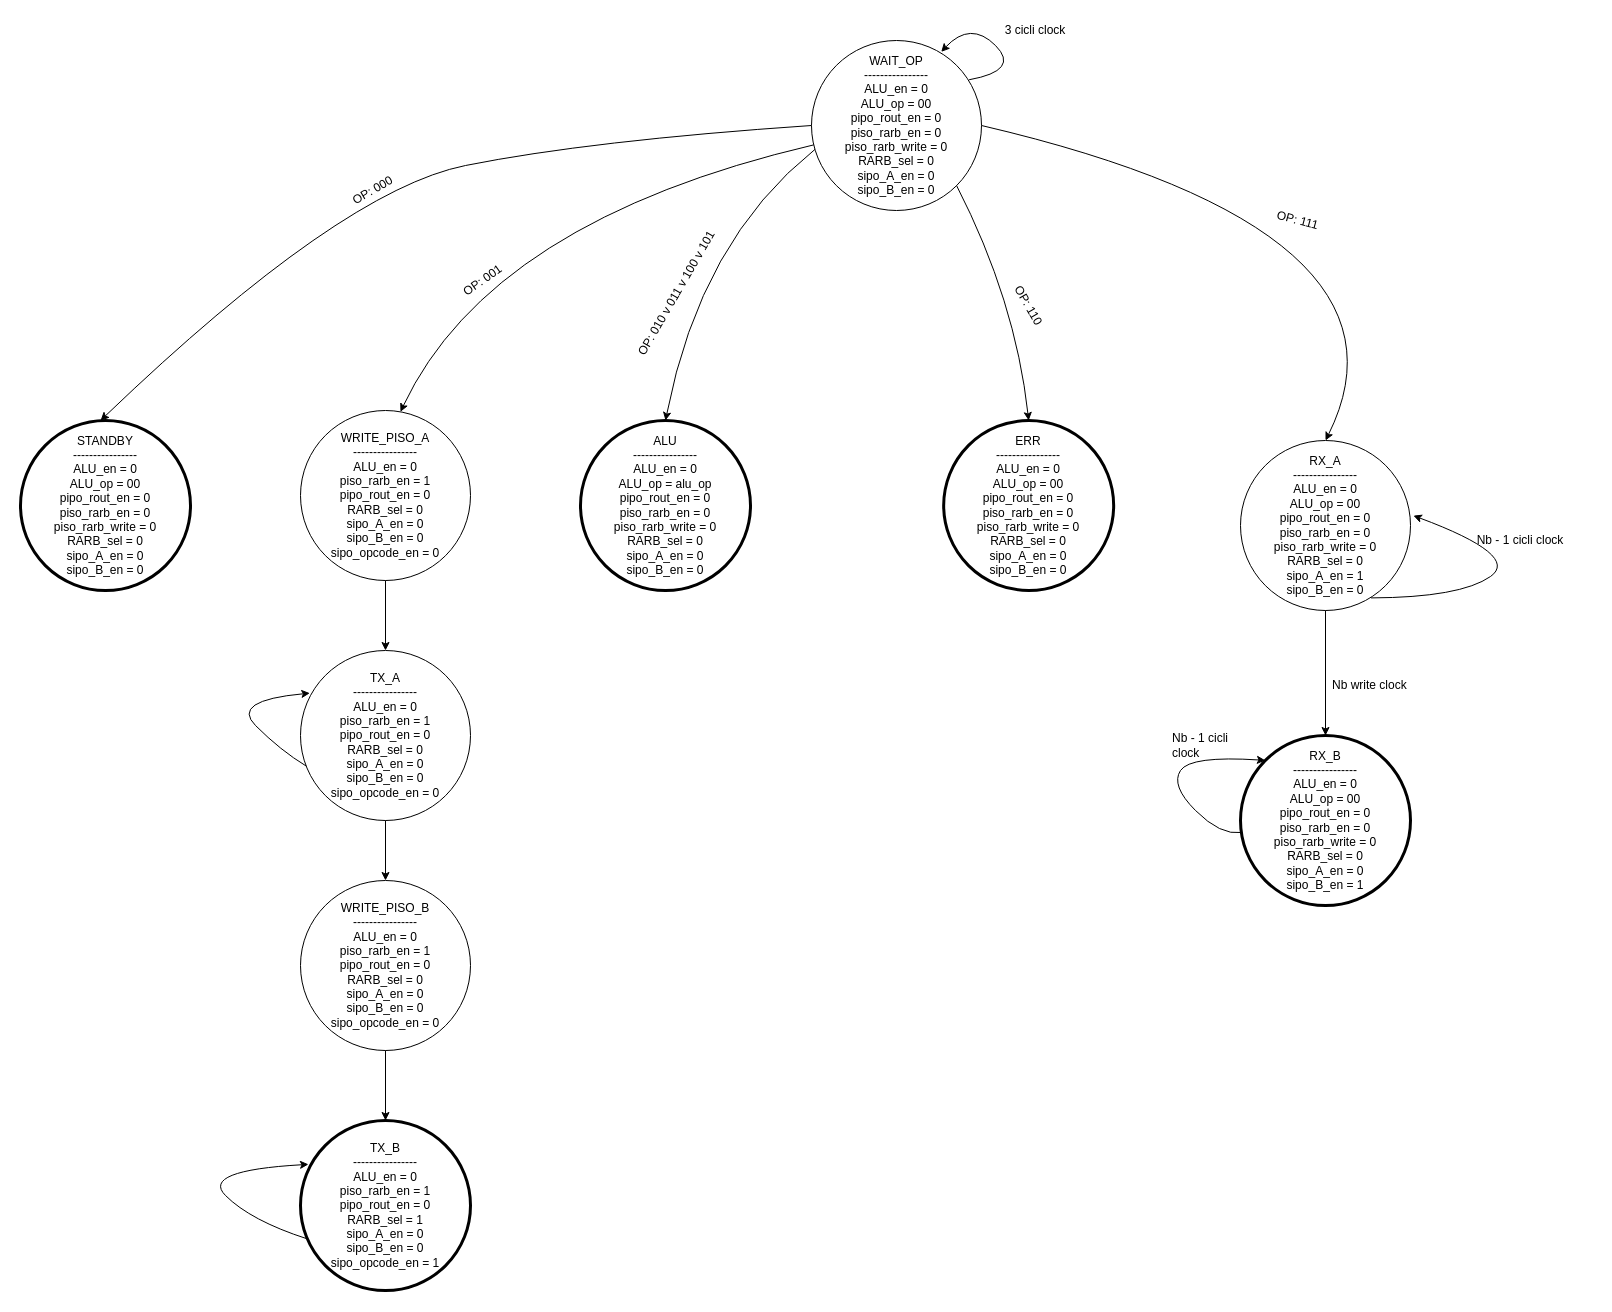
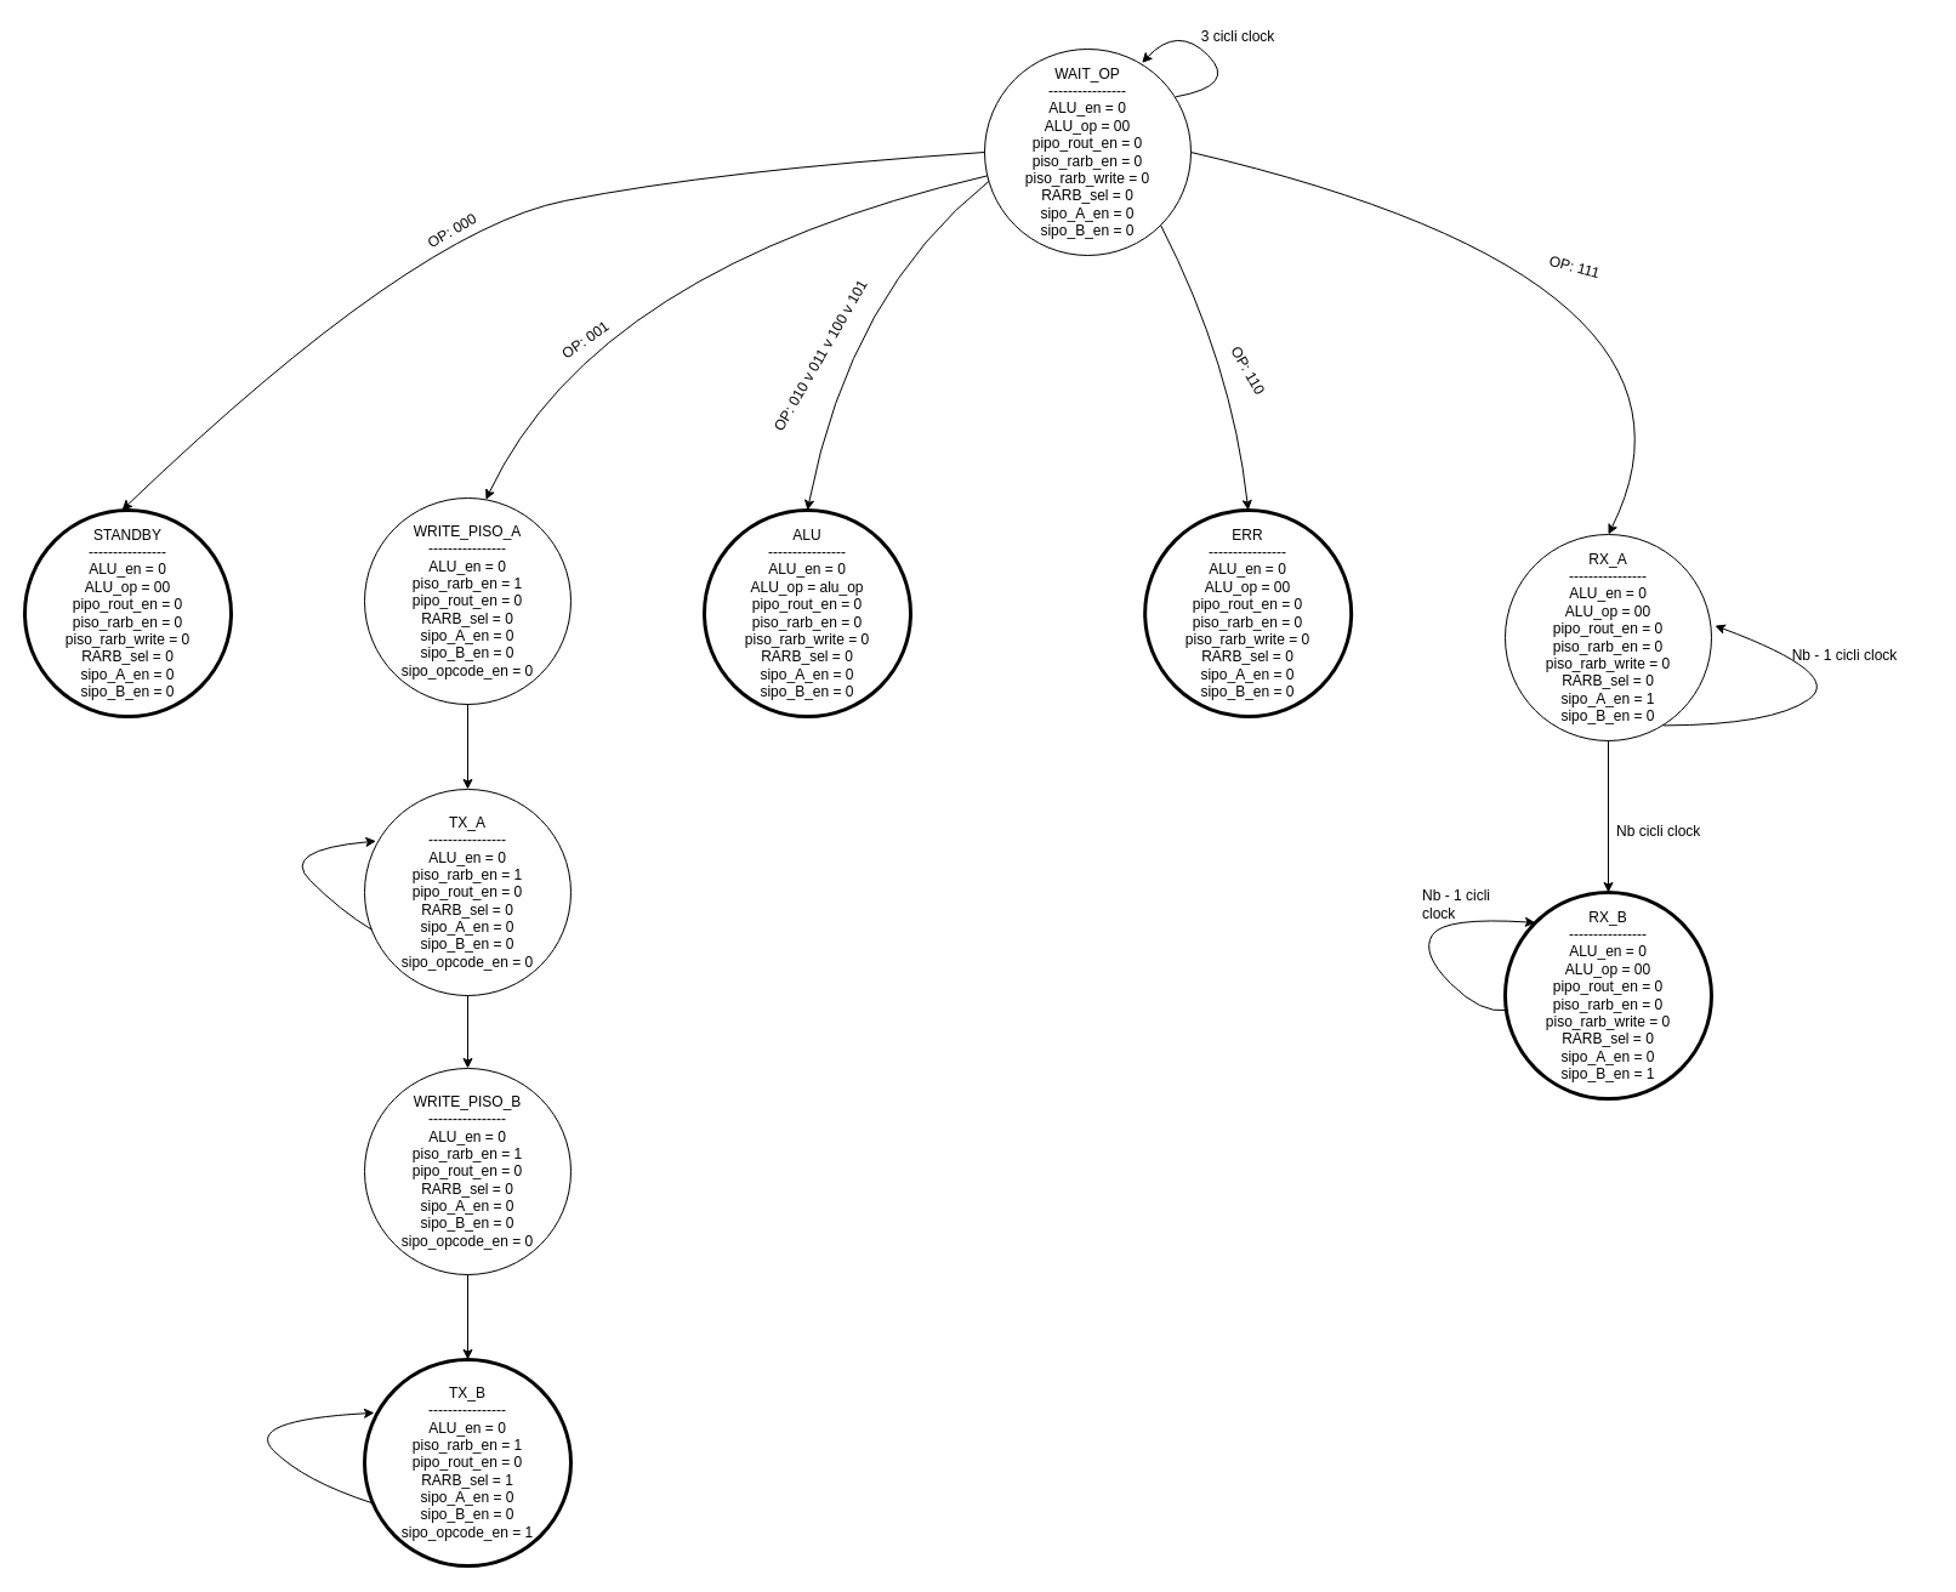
  <mxCell id="0" />
  <mxCell id="1" parent="0" />
  <mxCell id="2" value="WAIT_OP&lt;br&gt;----------------&lt;br&gt;ALU_en = 0&lt;br&gt;ALU_op = 00&lt;br&gt;pipo_rout_en = 0&lt;br&gt;piso_rarb_en = 0&lt;br&gt;piso_rarb_write = 0&lt;br&gt;RARB_sel = 0&lt;br&gt;sipo_A_en = 0&lt;br&gt;sipo_B_en = 0" style="ellipse;whiteSpace=wrap;html=1;aspect=fixed;" parent="1" vertex="1"><mxGeometry x="811" y="40" width="170" height="170" as="geometry" /></mxCell>
  <mxCell id="3" value="STANDBY&lt;br&gt;----------------&lt;br&gt;ALU_en = 0&lt;br&gt;ALU_op = 00&lt;br&gt;pipo_rout_en = 0&lt;br&gt;piso_rarb_en = 0&lt;br&gt;piso_rarb_write = 0&lt;br&gt;RARB_sel = 0&lt;br&gt;sipo_A_en = 0&lt;br&gt;sipo_B_en = 0" style="ellipse;whiteSpace=wrap;html=1;aspect=fixed;strokeWidth=3;" parent="1" vertex="1"><mxGeometry x="20" y="420" width="170" height="170" as="geometry" /></mxCell>
  <mxCell id="4" value="WRITE_PISO_B&lt;br&gt;----------------&lt;br&gt;ALU_en = 0&lt;br&gt;piso_rarb_en = 1&lt;br&gt;pipo_rout_en = 0&lt;br&gt;RARB_sel = 0&lt;br&gt;sipo_A_en = 0&lt;br&gt;sipo_B_en = 0&lt;br&gt;sipo_opcode_en = 0" style="ellipse;whiteSpace=wrap;html=1;aspect=fixed;" parent="1" vertex="1"><mxGeometry x="300" y="880" width="170" height="170" as="geometry" /></mxCell>
  <mxCell id="5" value="ALU&lt;br&gt;----------------&lt;br&gt;ALU_en = 0&lt;br&gt;ALU_op = alu_op&lt;br&gt;pipo_rout_en = 0&lt;br&gt;piso_rarb_en = 0&lt;br&gt;piso_rarb_write = 0&lt;br&gt;RARB_sel = 0&lt;br&gt;sipo_A_en = 0&lt;br&gt;sipo_B_en = 0" style="ellipse;whiteSpace=wrap;html=1;aspect=fixed;strokeWidth=3;" parent="1" vertex="1"><mxGeometry x="580" y="420" width="170" height="170" as="geometry" /></mxCell>
  <mxCell id="6" value="ERR&lt;br&gt;----------------&lt;br&gt;ALU_en = 0&lt;br&gt;ALU_op = 00&lt;br&gt;pipo_rout_en = 0&lt;br&gt;piso_rarb_en = 0&lt;br&gt;piso_rarb_write = 0&lt;br&gt;RARB_sel = 0&lt;br&gt;sipo_A_en = 0&lt;br&gt;sipo_B_en = 0" style="ellipse;whiteSpace=wrap;html=1;aspect=fixed;strokeWidth=3;" parent="1" vertex="1"><mxGeometry x="943.17" y="420" width="170" height="170" as="geometry" /></mxCell>
  <mxCell id="7" value="RX_A&lt;br&gt;----------------&lt;br&gt;ALU_en = 0&lt;br&gt;ALU_op = 00&lt;br&gt;pipo_rout_en = 0&lt;br&gt;piso_rarb_en = 0&lt;br&gt;piso_rarb_write = 0&lt;br&gt;RARB_sel = 0&lt;br&gt;sipo_A_en = 1&lt;br&gt;sipo_B_en = 0" style="ellipse;whiteSpace=wrap;html=1;aspect=fixed;" parent="1" vertex="1"><mxGeometry x="1240" y="440" width="170" height="170" as="geometry" /></mxCell>
  <mxCell id="8" value="" style="endArrow=classic;html=1;exitX=0;exitY=0.5;exitDx=0;exitDy=0;entryX=0.471;entryY=0;entryDx=0;entryDy=0;entryPerimeter=0;curved=1;" parent="1" source="2" target="3" edge="1"><mxGeometry width="50" height="50" relative="1" as="geometry"><mxPoint x="990" y="140" as="sourcePoint" /><mxPoint x="1110" y="420" as="targetPoint" /><Array as="points"><mxPoint x="590" y="140" /><mxPoint x="340" y="190" /></Array></mxGeometry></mxCell>
  <mxCell id="9" value="" style="endArrow=classic;html=1;curved=1;entryX=0.588;entryY=0.008;entryDx=0;entryDy=0;entryPerimeter=0;" parent="1" source="2" target="28" edge="1"><mxGeometry width="50" height="50" relative="1" as="geometry"><mxPoint x="470" y="310" as="sourcePoint" /><mxPoint x="420" y="400" as="targetPoint" /><Array as="points"><mxPoint x="490" y="220" /></Array></mxGeometry></mxCell>
  <mxCell id="10" value="" style="endArrow=classic;html=1;curved=1;exitX=0.021;exitY=0.64;exitDx=0;exitDy=0;exitPerimeter=0;entryX=0.5;entryY=0;entryDx=0;entryDy=0;" parent="1" source="2" target="5" edge="1"><mxGeometry width="50" height="50" relative="1" as="geometry"><mxPoint x="740" y="420" as="sourcePoint" /><mxPoint x="790" y="370" as="targetPoint" /><Array as="points"><mxPoint x="700" y="240" /></Array></mxGeometry></mxCell>
  <mxCell id="11" value="" style="endArrow=classic;html=1;exitX=1;exitY=0.5;exitDx=0;exitDy=0;entryX=0.5;entryY=0;entryDx=0;entryDy=0;curved=1;" parent="1" source="2" target="7" edge="1"><mxGeometry width="50" height="50" relative="1" as="geometry"><mxPoint x="1450" y="230" as="sourcePoint" /><mxPoint x="1500" y="180" as="targetPoint" /><Array as="points"><mxPoint x="1430" y="230" /></Array></mxGeometry></mxCell>
  <mxCell id="12" value="OP: 000" style="text;html=1;strokeColor=none;fillColor=none;align=center;verticalAlign=middle;whiteSpace=wrap;rounded=0;rotation=-30;" parent="1" vertex="1"><mxGeometry x="340" y="180" width="65" height="20" as="geometry" /></mxCell>
  <mxCell id="13" value="OP: 001" style="text;html=1;strokeColor=none;fillColor=none;align=center;verticalAlign=middle;whiteSpace=wrap;rounded=0;rotation=-35;" parent="1" vertex="1"><mxGeometry x="450" y="270" width="65" height="20" as="geometry" /></mxCell>
  <mxCell id="14" value="OP: 010 v 011 v 100 v 101" style="text;html=1;strokeColor=none;fillColor=none;align=center;verticalAlign=middle;whiteSpace=wrap;rounded=0;rotation=-60;" parent="1" vertex="1"><mxGeometry x="580" y="270" width="192.2" height="45.3" as="geometry" /></mxCell>
  <mxCell id="15" value="OP: 110" style="text;html=1;strokeColor=none;fillColor=none;align=center;verticalAlign=middle;whiteSpace=wrap;rounded=0;rotation=60;" parent="1" vertex="1"><mxGeometry x="995.67" y="290" width="65" height="30" as="geometry" /></mxCell>
  <mxCell id="16" value="OP: 111" style="text;html=1;strokeColor=none;fillColor=none;align=center;verticalAlign=middle;whiteSpace=wrap;rounded=0;rotation=15;" parent="1" vertex="1"><mxGeometry x="1265" y="210" width="65" height="20" as="geometry" /></mxCell>
- <mxCell id="17" value="3 cicli clock" style="text;html=1;strokeColor=none;fillColor=none;align=center;verticalAlign=middle;whiteSpace=wrap;rounded=0;" parent="1" vertex="1"><mxGeometry x="995" y="20" width="80" height="20" as="geometry" /></mxCell>
+ <mxCell id="17" value="3 cicli clock" style="text;html=1;strokeColor=none;fillColor=none;align=center;verticalAlign=middle;whiteSpace=wrap;rounded=0;" parent="1" vertex="1"><mxGeometry x="980" y="20" width="80" height="20" as="geometry" /></mxCell>
  <mxCell id="18" value="RX_B&lt;br&gt;----------------&lt;br&gt;ALU_en = 0&lt;br&gt;ALU_op = 00&lt;br&gt;pipo_rout_en = 0&lt;br&gt;piso_rarb_en = 0&lt;br&gt;piso_rarb_write = 0&lt;br&gt;RARB_sel = 0&lt;br&gt;sipo_A_en = 0&lt;br&gt;sipo_B_en = 1" style="ellipse;whiteSpace=wrap;html=1;aspect=fixed;strokeWidth=3;" parent="1" vertex="1"><mxGeometry x="1240" y="735" width="170" height="170" as="geometry" /></mxCell>
  <mxCell id="19" value="TX_B&lt;br&gt;----------------&lt;br&gt;ALU_en = 0&lt;br&gt;piso_rarb_en = 1&lt;br&gt;pipo_rout_en = 0&lt;br&gt;RARB_sel = 1&lt;br&gt;sipo_A_en = 0&lt;br&gt;sipo_B_en = 0&lt;br&gt;sipo_opcode_en = 1" style="ellipse;whiteSpace=wrap;html=1;aspect=fixed;strokeWidth=3;" parent="1" vertex="1"><mxGeometry x="300" y="1120" width="170" height="170" as="geometry" /></mxCell>
  <mxCell id="20" value="" style="endArrow=classic;html=1;exitX=0.5;exitY=1;exitDx=0;exitDy=0;" parent="1" source="7" target="18" edge="1"><mxGeometry width="50" height="50" relative="1" as="geometry"><mxPoint x="1010" y="615" as="sourcePoint" /><mxPoint x="1060" y="565" as="targetPoint" /></mxGeometry></mxCell>
  <mxCell id="21" value="" style="curved=1;endArrow=classic;html=1;entryX=0;entryY=0;entryDx=0;entryDy=0;" parent="1" source="18" target="18" edge="1"><mxGeometry width="50" height="50" relative="1" as="geometry"><mxPoint x="1170" y="835" as="sourcePoint" /><mxPoint x="1220" y="785" as="targetPoint" /><Array as="points"><mxPoint x="1220" y="835" /><mxPoint x="1170" y="785" /><mxPoint x="1190" y="755" /></Array></mxGeometry></mxCell>
  <mxCell id="22" value="" style="curved=1;endArrow=classic;html=1;exitX=0.768;exitY=0.926;exitDx=0;exitDy=0;exitPerimeter=0;entryX=1.017;entryY=0.442;entryDx=0;entryDy=0;entryPerimeter=0;" parent="1" source="7" target="7" edge="1"><mxGeometry width="50" height="50" relative="1" as="geometry"><mxPoint x="1520" y="605" as="sourcePoint" /><mxPoint x="1570" y="555" as="targetPoint" /><Array as="points"><mxPoint x="1460" y="597" /><mxPoint x="1520" y="555" /></Array></mxGeometry></mxCell>
  <mxCell id="23" value="Nb - 1 cicli clock" style="text;html=1;strokeColor=none;fillColor=none;align=center;verticalAlign=middle;whiteSpace=wrap;rounded=0;" parent="1" vertex="1"><mxGeometry x="1450" y="530" width="140" height="20" as="geometry" /></mxCell>
- <mxCell id="24" value="Nb write clock" style="text;html=1;strokeColor=none;fillColor=none;align=left;verticalAlign=middle;whiteSpace=wrap;rounded=0;" parent="1" vertex="1"><mxGeometry x="1330" y="675" width="140" height="20" as="geometry" /></mxCell>
+ <mxCell id="24" value="Nb cicli clock" style="text;html=1;strokeColor=none;fillColor=none;align=left;verticalAlign=middle;whiteSpace=wrap;rounded=0;" parent="1" vertex="1"><mxGeometry x="1330" y="675" width="140" height="20" as="geometry" /></mxCell>
  <mxCell id="25" value="Nb - 1 cicli clock" style="text;html=1;strokeColor=none;fillColor=none;align=left;verticalAlign=middle;whiteSpace=wrap;rounded=0;" parent="1" vertex="1"><mxGeometry x="1170" y="735" width="80" height="20" as="geometry" /></mxCell>
  <mxCell id="26" value="" style="endArrow=classic;html=1;exitX=1;exitY=1;exitDx=0;exitDy=0;entryX=0.5;entryY=0;entryDx=0;entryDy=0;curved=1;" parent="1" source="2" target="6" edge="1"><mxGeometry width="50" height="50" relative="1" as="geometry"><mxPoint x="320" y="410" as="sourcePoint" /><mxPoint x="370" y="360" as="targetPoint" /><Array as="points"><mxPoint x="1015" y="300" /></Array></mxGeometry></mxCell>
  <mxCell id="27" value="" style="curved=1;endArrow=classic;html=1;exitX=0.927;exitY=0.231;exitDx=0;exitDy=0;exitPerimeter=0;entryX=0.763;entryY=0.067;entryDx=0;entryDy=0;entryPerimeter=0;" parent="1" source="2" target="2" edge="1"><mxGeometry width="50" height="50" relative="1" as="geometry"><mxPoint x="970" y="70" as="sourcePoint" /><mxPoint x="1020" y="20" as="targetPoint" /><Array as="points"><mxPoint x="1020" y="70" /><mxPoint x="970" y="20" /></Array></mxGeometry></mxCell>
  <mxCell id="28" value="WRITE_PISO_A&lt;br&gt;----------------&lt;br&gt;ALU_en = 0&lt;br&gt;piso_rarb_en = 1&lt;br&gt;pipo_rout_en = 0&lt;br&gt;RARB_sel = 0&lt;br&gt;sipo_A_en = 0&lt;br&gt;sipo_B_en = 0&lt;br&gt;sipo_opcode_en = 0" style="ellipse;whiteSpace=wrap;html=1;aspect=fixed;" vertex="1" parent="1"><mxGeometry x="300" y="410" width="170" height="170" as="geometry" /></mxCell>
  <mxCell id="29" value="TX_A&lt;br&gt;----------------&lt;br&gt;ALU_en = 0&lt;br&gt;piso_rarb_en = 1&lt;br&gt;pipo_rout_en = 0&lt;br&gt;RARB_sel = 0&lt;br&gt;sipo_A_en = 0&lt;br&gt;sipo_B_en = 0&lt;br&gt;sipo_opcode_en = 0" style="ellipse;whiteSpace=wrap;html=1;aspect=fixed;" vertex="1" parent="1"><mxGeometry x="300" y="650" width="170" height="170" as="geometry" /></mxCell>
  <mxCell id="30" value="" style="endArrow=classic;html=1;exitX=0.5;exitY=1;exitDx=0;exitDy=0;" edge="1" parent="1" source="28" target="29"><mxGeometry width="50" height="50" relative="1" as="geometry"><mxPoint x="440" y="850" as="sourcePoint" /><mxPoint x="490" y="800" as="targetPoint" /></mxGeometry></mxCell>
  <mxCell id="31" value="" style="endArrow=classic;html=1;exitX=0.5;exitY=1;exitDx=0;exitDy=0;entryX=0.5;entryY=0;entryDx=0;entryDy=0;" edge="1" parent="1" source="29" target="4"><mxGeometry width="50" height="50" relative="1" as="geometry"><mxPoint x="440" y="850" as="sourcePoint" /><mxPoint x="490" y="800" as="targetPoint" /></mxGeometry></mxCell>
  <mxCell id="32" value="" style="endArrow=classic;html=1;exitX=0.5;exitY=1;exitDx=0;exitDy=0;entryX=0.5;entryY=0;entryDx=0;entryDy=0;" edge="1" parent="1" source="4" target="19"><mxGeometry width="50" height="50" relative="1" as="geometry"><mxPoint x="440" y="1030" as="sourcePoint" /><mxPoint x="490" y="980" as="targetPoint" /></mxGeometry></mxCell>
  <mxCell id="33" value="" style="curved=1;endArrow=classic;html=1;exitX=0.034;exitY=0.68;exitDx=0;exitDy=0;exitPerimeter=0;entryX=0.055;entryY=0.251;entryDx=0;entryDy=0;entryPerimeter=0;" edge="1" parent="1" source="29" target="29"><mxGeometry width="50" height="50" relative="1" as="geometry"><mxPoint x="230" y="750" as="sourcePoint" /><mxPoint x="280" y="700" as="targetPoint" /><Array as="points"><mxPoint x="280" y="750" /><mxPoint x="230" y="700" /></Array></mxGeometry></mxCell>
  <mxCell id="34" value="" style="curved=1;endArrow=classic;html=1;exitX=0.039;exitY=0.696;exitDx=0;exitDy=0;exitPerimeter=0;entryX=0.047;entryY=0.258;entryDx=0;entryDy=0;entryPerimeter=0;" edge="1" parent="1" source="19" target="19"><mxGeometry width="50" height="50" relative="1" as="geometry"><mxPoint x="200" y="1220" as="sourcePoint" /><mxPoint x="250" y="1170" as="targetPoint" /><Array as="points"><mxPoint x="250" y="1220" /><mxPoint x="200" y="1170" /></Array></mxGeometry></mxCell>
